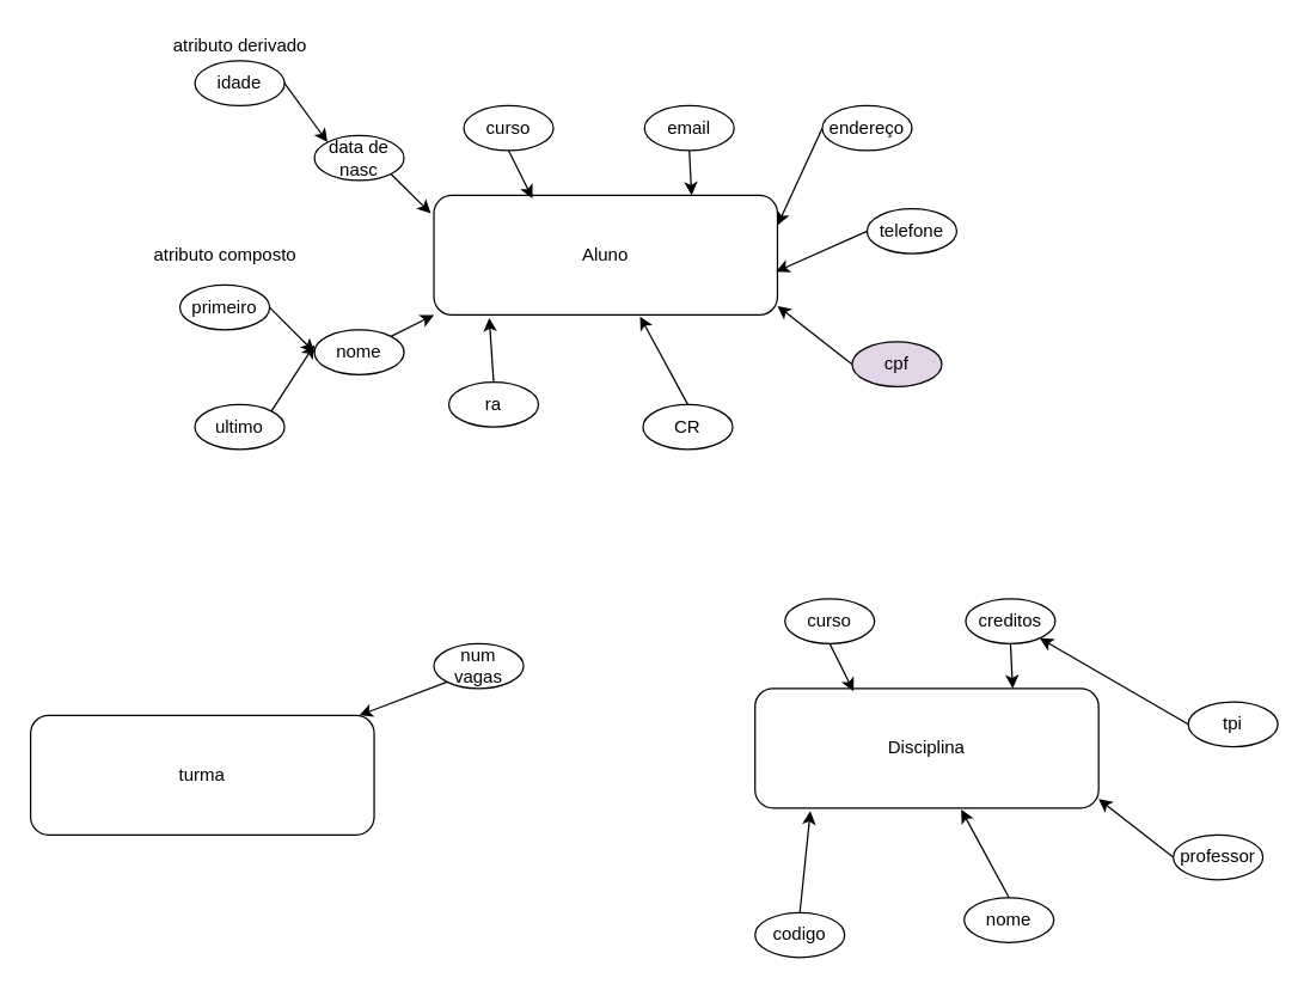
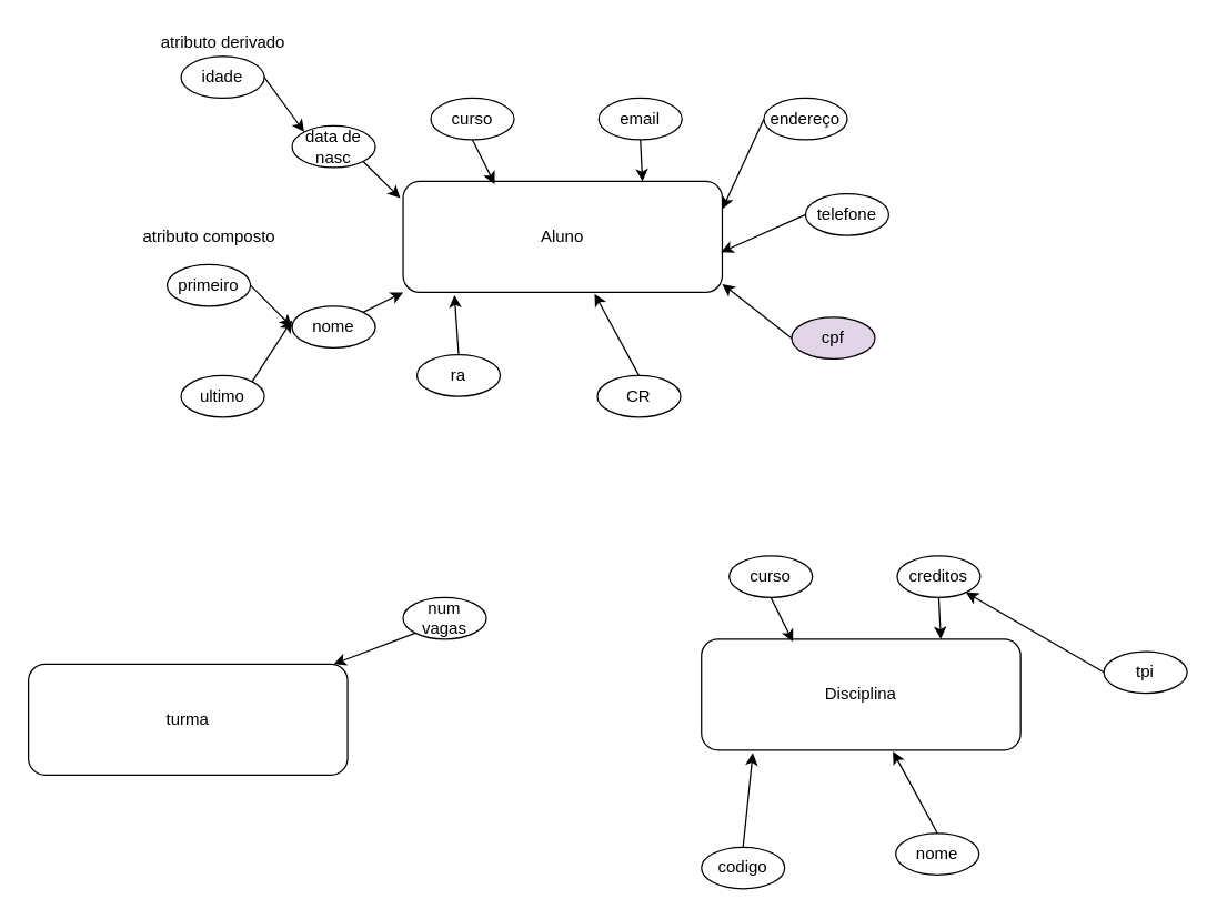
  <mxCell id="0" />
  <mxCell id="1" parent="0" />
  <mxCell id="2" value="Aluno" style="rounded=1;whiteSpace=wrap;html=1;fontSize=12;glass=0;strokeWidth=1;shadow=0;" parent="1" vertex="1"><mxGeometry x="290" y="130" width="230" height="80" as="geometry" /></mxCell>
  <mxCell id="3" style="edgeStyle=none;rounded=0;orthogonalLoop=1;jettySize=auto;html=1;exitX=1;exitY=0;exitDx=0;exitDy=0;entryX=0;entryY=1;entryDx=0;entryDy=0;" edge="1" parent="1" source="4" target="2"><mxGeometry relative="1" as="geometry" /></mxCell>
  <mxCell id="4" value="nome" style="ellipse;whiteSpace=wrap;html=1;" vertex="1" parent="1"><mxGeometry x="210" y="220" width="60" height="30" as="geometry" /></mxCell>
  <mxCell id="5" style="edgeStyle=none;rounded=0;orthogonalLoop=1;jettySize=auto;html=1;exitX=0.5;exitY=0;exitDx=0;exitDy=0;entryX=0.161;entryY=1.025;entryDx=0;entryDy=0;entryPerimeter=0;" edge="1" parent="1" source="6" target="2"><mxGeometry relative="1" as="geometry" /></mxCell>
  <mxCell id="6" value="ra" style="ellipse;whiteSpace=wrap;html=1;" vertex="1" parent="1"><mxGeometry x="300" y="255" width="60" height="30" as="geometry" /></mxCell>
  <mxCell id="7" style="edgeStyle=none;rounded=0;orthogonalLoop=1;jettySize=auto;html=1;exitX=0.5;exitY=0;exitDx=0;exitDy=0;entryX=0.6;entryY=1.013;entryDx=0;entryDy=0;entryPerimeter=0;" edge="1" parent="1" source="8" target="2"><mxGeometry relative="1" as="geometry" /></mxCell>
  <mxCell id="8" value="CR" style="ellipse;whiteSpace=wrap;html=1;" vertex="1" parent="1"><mxGeometry x="430" y="270" width="60" height="30" as="geometry" /></mxCell>
  <mxCell id="9" style="edgeStyle=none;rounded=0;orthogonalLoop=1;jettySize=auto;html=1;exitX=0;exitY=0.5;exitDx=0;exitDy=0;entryX=1;entryY=0.925;entryDx=0;entryDy=0;entryPerimeter=0;" edge="1" parent="1" source="10" target="2"><mxGeometry relative="1" as="geometry" /></mxCell>
  <mxCell id="10" value="cpf" style="ellipse;whiteSpace=wrap;html=1;fillColor=#e1d5e7;" vertex="1" parent="1"><mxGeometry x="570" y="228" width="60" height="30" as="geometry" /></mxCell>
  <mxCell id="11" style="edgeStyle=none;rounded=0;orthogonalLoop=1;jettySize=auto;html=1;exitX=0;exitY=0.5;exitDx=0;exitDy=0;entryX=0.996;entryY=0.638;entryDx=0;entryDy=0;entryPerimeter=0;" edge="1" parent="1" source="12" target="2"><mxGeometry relative="1" as="geometry" /></mxCell>
  <mxCell id="12" value="telefone" style="ellipse;whiteSpace=wrap;html=1;" vertex="1" parent="1"><mxGeometry x="580" y="139" width="60" height="30" as="geometry" /></mxCell>
  <mxCell id="13" style="edgeStyle=none;rounded=0;orthogonalLoop=1;jettySize=auto;html=1;exitX=0.5;exitY=1;exitDx=0;exitDy=0;entryX=0.75;entryY=0;entryDx=0;entryDy=0;" edge="1" parent="1" source="14" target="2"><mxGeometry relative="1" as="geometry" /></mxCell>
  <mxCell id="14" value="email" style="ellipse;whiteSpace=wrap;html=1;" vertex="1" parent="1"><mxGeometry x="431" y="70" width="60" height="30" as="geometry" /></mxCell>
  <mxCell id="15" style="edgeStyle=none;rounded=0;orthogonalLoop=1;jettySize=auto;html=1;exitX=0.5;exitY=1;exitDx=0;exitDy=0;entryX=0.287;entryY=0.025;entryDx=0;entryDy=0;entryPerimeter=0;" edge="1" parent="1" source="16" target="2"><mxGeometry relative="1" as="geometry" /></mxCell>
  <mxCell id="16" value="curso" style="ellipse;whiteSpace=wrap;html=1;" vertex="1" parent="1"><mxGeometry x="310" y="70" width="60" height="30" as="geometry" /></mxCell>
  <mxCell id="17" style="edgeStyle=none;rounded=0;orthogonalLoop=1;jettySize=auto;html=1;exitX=0;exitY=0.5;exitDx=0;exitDy=0;entryX=1;entryY=0.25;entryDx=0;entryDy=0;" edge="1" parent="1" source="18" target="2"><mxGeometry relative="1" as="geometry" /></mxCell>
  <mxCell id="18" value="endereço" style="ellipse;whiteSpace=wrap;html=1;" vertex="1" parent="1"><mxGeometry x="550" y="70" width="60" height="30" as="geometry" /></mxCell>
  <mxCell id="19" style="edgeStyle=none;rounded=0;orthogonalLoop=1;jettySize=auto;html=1;exitX=1;exitY=1;exitDx=0;exitDy=0;entryX=-0.009;entryY=0.15;entryDx=0;entryDy=0;entryPerimeter=0;" edge="1" parent="1" source="20" target="2"><mxGeometry relative="1" as="geometry" /></mxCell>
  <mxCell id="20" value="data de nasc" style="ellipse;whiteSpace=wrap;html=1;" vertex="1" parent="1"><mxGeometry x="210" y="90" width="60" height="30" as="geometry" /></mxCell>
  <mxCell id="21" style="edgeStyle=none;rounded=0;orthogonalLoop=1;jettySize=auto;html=1;exitX=1;exitY=0.5;exitDx=0;exitDy=0;entryX=0;entryY=0;entryDx=0;entryDy=0;" edge="1" parent="1" source="22" target="20"><mxGeometry relative="1" as="geometry" /></mxCell>
  <mxCell id="22" value="idade" style="ellipse;whiteSpace=wrap;html=1;" vertex="1" parent="1"><mxGeometry x="130" y="40" width="60" height="30" as="geometry" /></mxCell>
  <mxCell id="23" style="edgeStyle=none;rounded=0;orthogonalLoop=1;jettySize=auto;html=1;exitX=1;exitY=0;exitDx=0;exitDy=0;" edge="1" parent="1" source="24"><mxGeometry relative="1" as="geometry"><mxPoint x="210" y="230" as="targetPoint" /></mxGeometry></mxCell>
  <mxCell id="24" value="ultimo" style="ellipse;whiteSpace=wrap;html=1;" vertex="1" parent="1"><mxGeometry x="130" y="270" width="60" height="30" as="geometry" /></mxCell>
  <mxCell id="25" style="edgeStyle=none;rounded=0;orthogonalLoop=1;jettySize=auto;html=1;exitX=1;exitY=0.5;exitDx=0;exitDy=0;entryX=0;entryY=0.5;entryDx=0;entryDy=0;" edge="1" parent="1" source="26" target="4"><mxGeometry relative="1" as="geometry" /></mxCell>
  <mxCell id="26" value="primeiro" style="ellipse;whiteSpace=wrap;html=1;" vertex="1" parent="1"><mxGeometry x="120" y="190" width="60" height="30" as="geometry" /></mxCell>
  <mxCell id="27" value="atributo derivado" style="text;html=1;align=center;verticalAlign=middle;resizable=0;points=[];autosize=1;" vertex="1" parent="1"><mxGeometry x="110" y="20" width="100" height="20" as="geometry" /></mxCell>
  <mxCell id="28" value="atributo composto" style="text;html=1;align=center;verticalAlign=middle;resizable=0;points=[];autosize=1;" vertex="1" parent="1"><mxGeometry x="95" y="160" width="110" height="20" as="geometry" /></mxCell>
  <mxCell id="29" value="Disciplina" style="rounded=1;whiteSpace=wrap;html=1;fontSize=12;glass=0;strokeWidth=1;shadow=0;" vertex="1" parent="1"><mxGeometry x="505" y="460" width="230" height="80" as="geometry" /></mxCell>
  <mxCell id="30" style="edgeStyle=none;rounded=0;orthogonalLoop=1;jettySize=auto;html=1;exitX=0.5;exitY=0;exitDx=0;exitDy=0;entryX=0.161;entryY=1.025;entryDx=0;entryDy=0;entryPerimeter=0;" edge="1" parent="1" source="31" target="29"><mxGeometry relative="1" as="geometry" /></mxCell>
  <mxCell id="31" value="codigo" style="ellipse;whiteSpace=wrap;html=1;" vertex="1" parent="1"><mxGeometry x="505" y="610" width="60" height="30" as="geometry" /></mxCell>
  <mxCell id="32" style="edgeStyle=none;rounded=0;orthogonalLoop=1;jettySize=auto;html=1;exitX=0.5;exitY=0;exitDx=0;exitDy=0;entryX=0.6;entryY=1.013;entryDx=0;entryDy=0;entryPerimeter=0;" edge="1" parent="1" source="33" target="29"><mxGeometry relative="1" as="geometry" /></mxCell>
  <mxCell id="33" value="nome" style="ellipse;whiteSpace=wrap;html=1;" vertex="1" parent="1"><mxGeometry x="645" y="600" width="60" height="30" as="geometry" /></mxCell>
- <mxCell id="34" style="edgeStyle=none;rounded=0;orthogonalLoop=1;jettySize=auto;html=1;exitX=0;exitY=0.5;exitDx=0;exitDy=0;entryX=1;entryY=0.925;entryDx=0;entryDy=0;entryPerimeter=0;" edge="1" parent="1" source="35" target="29"><mxGeometry relative="1" as="geometry" /></mxCell>
- <mxCell id="35" value="professor" style="ellipse;whiteSpace=wrap;html=1;" vertex="1" parent="1"><mxGeometry x="785" y="558" width="60" height="30" as="geometry" /></mxCell>
  <mxCell id="36" style="edgeStyle=none;rounded=0;orthogonalLoop=1;jettySize=auto;html=1;exitX=0;exitY=0.5;exitDx=0;exitDy=0;" edge="1" parent="1" source="37" target="39"><mxGeometry relative="1" as="geometry" /></mxCell>
  <mxCell id="37" value="tpi" style="ellipse;whiteSpace=wrap;html=1;" vertex="1" parent="1"><mxGeometry x="795" y="469" width="60" height="30" as="geometry" /></mxCell>
  <mxCell id="38" style="edgeStyle=none;rounded=0;orthogonalLoop=1;jettySize=auto;html=1;exitX=0.5;exitY=1;exitDx=0;exitDy=0;entryX=0.75;entryY=0;entryDx=0;entryDy=0;" edge="1" parent="1" source="39" target="29"><mxGeometry relative="1" as="geometry" /></mxCell>
  <mxCell id="39" value="creditos" style="ellipse;whiteSpace=wrap;html=1;" vertex="1" parent="1"><mxGeometry x="646" y="400" width="60" height="30" as="geometry" /></mxCell>
  <mxCell id="40" style="edgeStyle=none;rounded=0;orthogonalLoop=1;jettySize=auto;html=1;exitX=0.5;exitY=1;exitDx=0;exitDy=0;entryX=0.287;entryY=0.025;entryDx=0;entryDy=0;entryPerimeter=0;" edge="1" parent="1" source="41" target="29"><mxGeometry relative="1" as="geometry" /></mxCell>
  <mxCell id="41" value="curso" style="ellipse;whiteSpace=wrap;html=1;" vertex="1" parent="1"><mxGeometry x="525" y="400" width="60" height="30" as="geometry" /></mxCell>
  <mxCell id="42" value="turma" style="rounded=1;whiteSpace=wrap;html=1;fontSize=12;glass=0;strokeWidth=1;shadow=0;" vertex="1" parent="1"><mxGeometry x="20" y="478" width="230" height="80" as="geometry" /></mxCell>
  <mxCell id="43" style="edgeStyle=none;rounded=0;orthogonalLoop=1;jettySize=auto;html=1;exitX=0;exitY=1;exitDx=0;exitDy=0;" edge="1" parent="1" source="44" target="42"><mxGeometry relative="1" as="geometry" /></mxCell>
  <mxCell id="44" value="num vagas" style="ellipse;whiteSpace=wrap;html=1;" vertex="1" parent="1"><mxGeometry x="290" y="430" width="60" height="30" as="geometry" /></mxCell>
